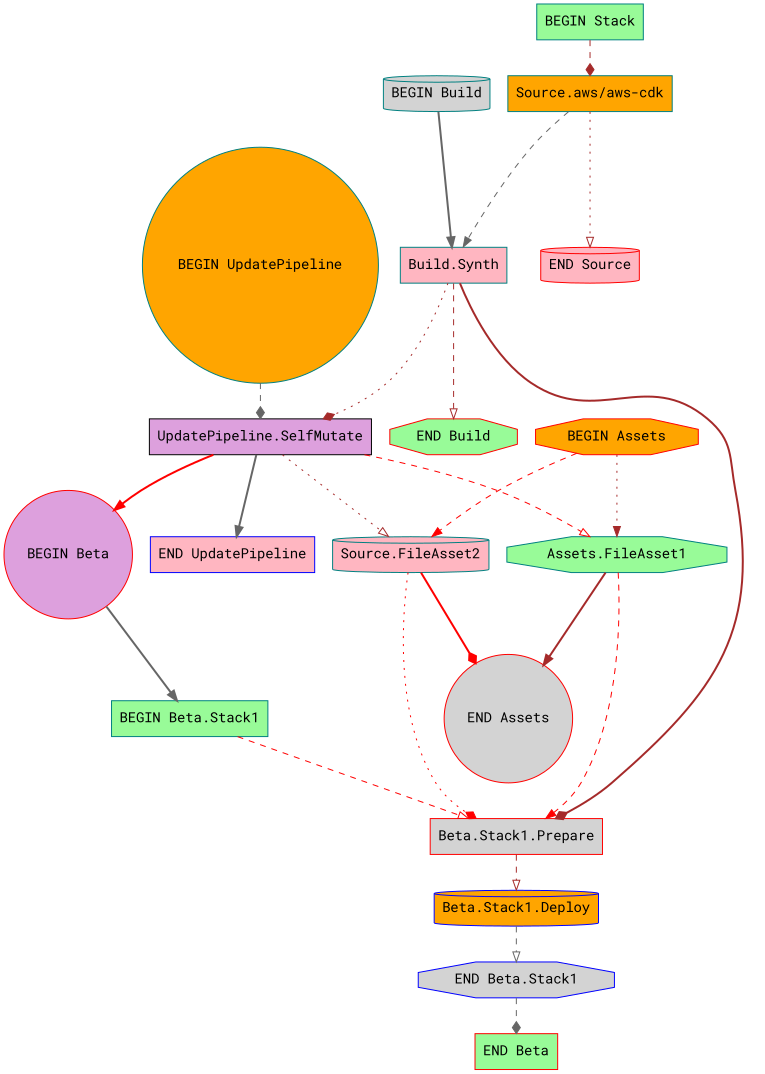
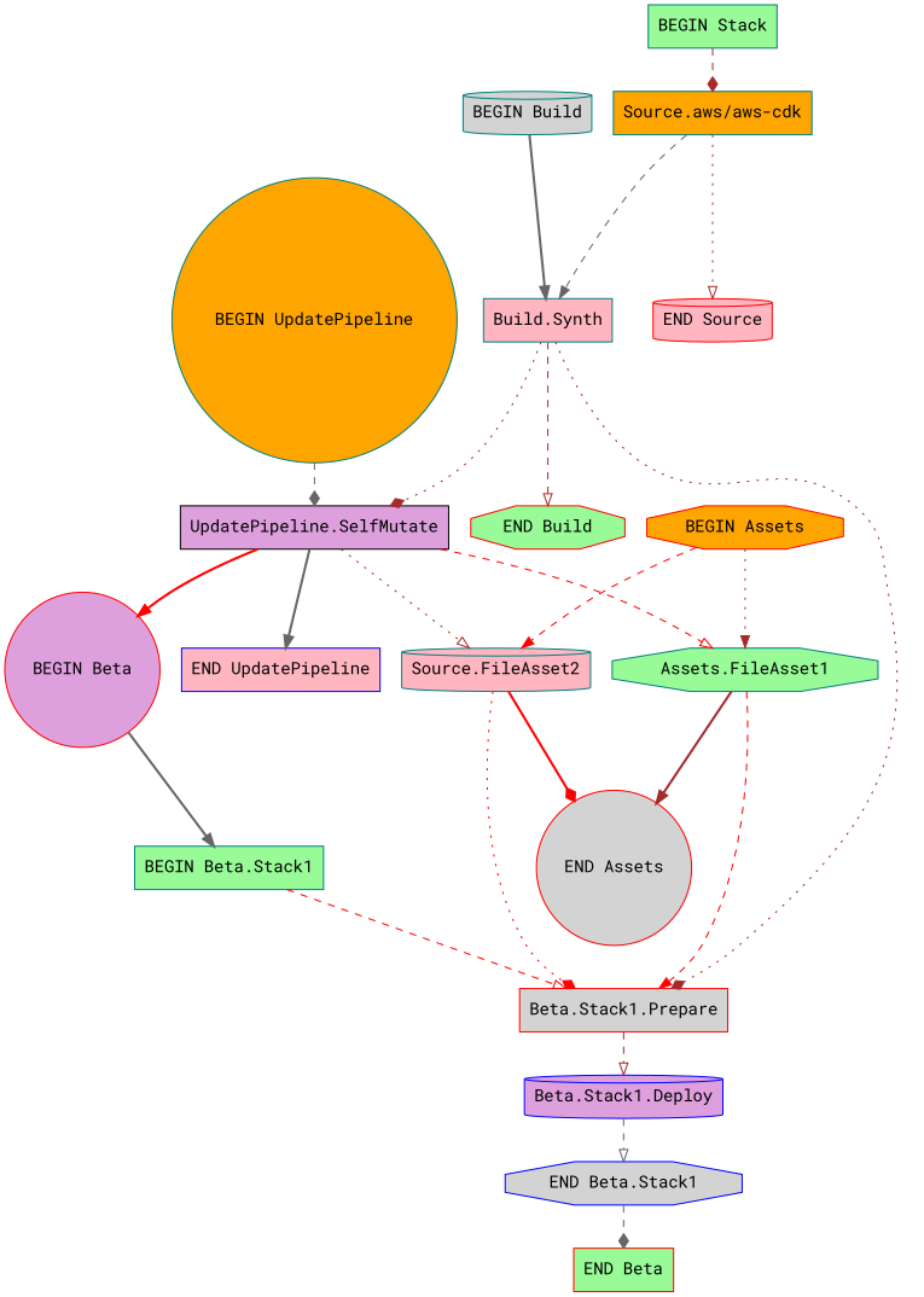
  digraph {
    fontname="Roboto Mono"
    node [color=teal fillcolor=palegreen fontname="Roboto Mono" shape=box style=filled]
    edge [arrowhead=normal color=brown fontname="Roboto Mono" style=dashed]
    "BEGIN Build" [fillcolor=lightgrey shape=cylinder]
    "Build.Synth" [fillcolor=lightpink]
    "END Build" [color=red shape=octagon]
    "UpdatePipeline.SelfMutate" [color=black fillcolor=plum]
    "Beta.Stack1.Prepare" [color=red fillcolor=lightgrey]
    "END UpdatePipeline" [color=blue fillcolor=lightpink]
    "Assets.FileAsset1" [shape=octagon]
    n8 [fillcolor=lightpink label="Source.FileAsset2" shape=cylinder]
    "BEGIN Beta" [color=red fillcolor=plum shape=circle]
-   "Beta.Stack1.Deploy" [color=blue fillcolor=orange shape=cylinder]
+   "Beta.Stack1.Deploy" [color=blue fillcolor=plum shape=cylinder]
    "Source.aws/aws-cdk" [fillcolor=orange]
    "END Source" [color=red fillcolor=lightpink shape=cylinder]
    "BEGIN UpdatePipeline" [fillcolor=orange shape=circle]
    "END Assets" [color=red fillcolor=lightgrey shape=circle]
    "BEGIN Beta.Stack1"
    "BEGIN Assets" [color=red fillcolor=orange shape=octagon]
    "END Beta" [color=red]
    "END Beta.Stack1" [color=blue fillcolor=lightgrey shape=octagon]
    n19 [label="BEGIN Stack"]
    "BEGIN Build" -> "Build.Synth" [color=gray40 style=bold]
    "Build.Synth" -> "END Build" [arrowhead=onormal]
    "Build.Synth" -> "UpdatePipeline.SelfMutate" [arrowhead=diamond style=dotted]
-   "Build.Synth" -> "Beta.Stack1.Prepare" [arrowhead=diamond style=bold]
+   "Build.Synth" -> "Beta.Stack1.Prepare" [arrowhead=diamond style=dotted]
    "UpdatePipeline.SelfMutate" -> "END UpdatePipeline" [color=gray40 style=bold]
    "UpdatePipeline.SelfMutate" -> "Assets.FileAsset1" [arrowhead=onormal color=red]
    "UpdatePipeline.SelfMutate" -> n8 [arrowhead=onormal style=dotted]
    "UpdatePipeline.SelfMutate" -> "BEGIN Beta" [color=red style=bold]
    "Beta.Stack1.Prepare" -> "Beta.Stack1.Deploy" [arrowhead=onormal]
    "Assets.FileAsset1" -> "Beta.Stack1.Prepare" [color=red]
    "Assets.FileAsset1" -> "END Assets" [style=bold]
    n8 -> "Beta.Stack1.Prepare" [arrowhead=diamond color=red style=dotted]
    n8 -> "END Assets" [arrowhead=diamond color=red style=bold]
    "BEGIN Beta" -> "BEGIN Beta.Stack1" [color=gray40 style=bold]
    "Beta.Stack1.Deploy" -> "END Beta.Stack1" [arrowhead=onormal color=gray40]
    "Source.aws/aws-cdk" -> "Build.Synth" [color=gray40]
    "Source.aws/aws-cdk" -> "END Source" [arrowhead=onormal style=dotted]
    "BEGIN UpdatePipeline" -> "UpdatePipeline.SelfMutate" [arrowhead=diamond color=gray40]
    "BEGIN Beta.Stack1" -> "Beta.Stack1.Prepare" [arrowhead=onormal color=red]
    "BEGIN Assets" -> "Assets.FileAsset1" [style=dotted]
    "BEGIN Assets" -> n8 [color=red]
    "END Beta.Stack1" -> "END Beta" [arrowhead=diamond color=gray40]
    n19 -> "Source.aws/aws-cdk" [arrowhead=diamond]
  }
